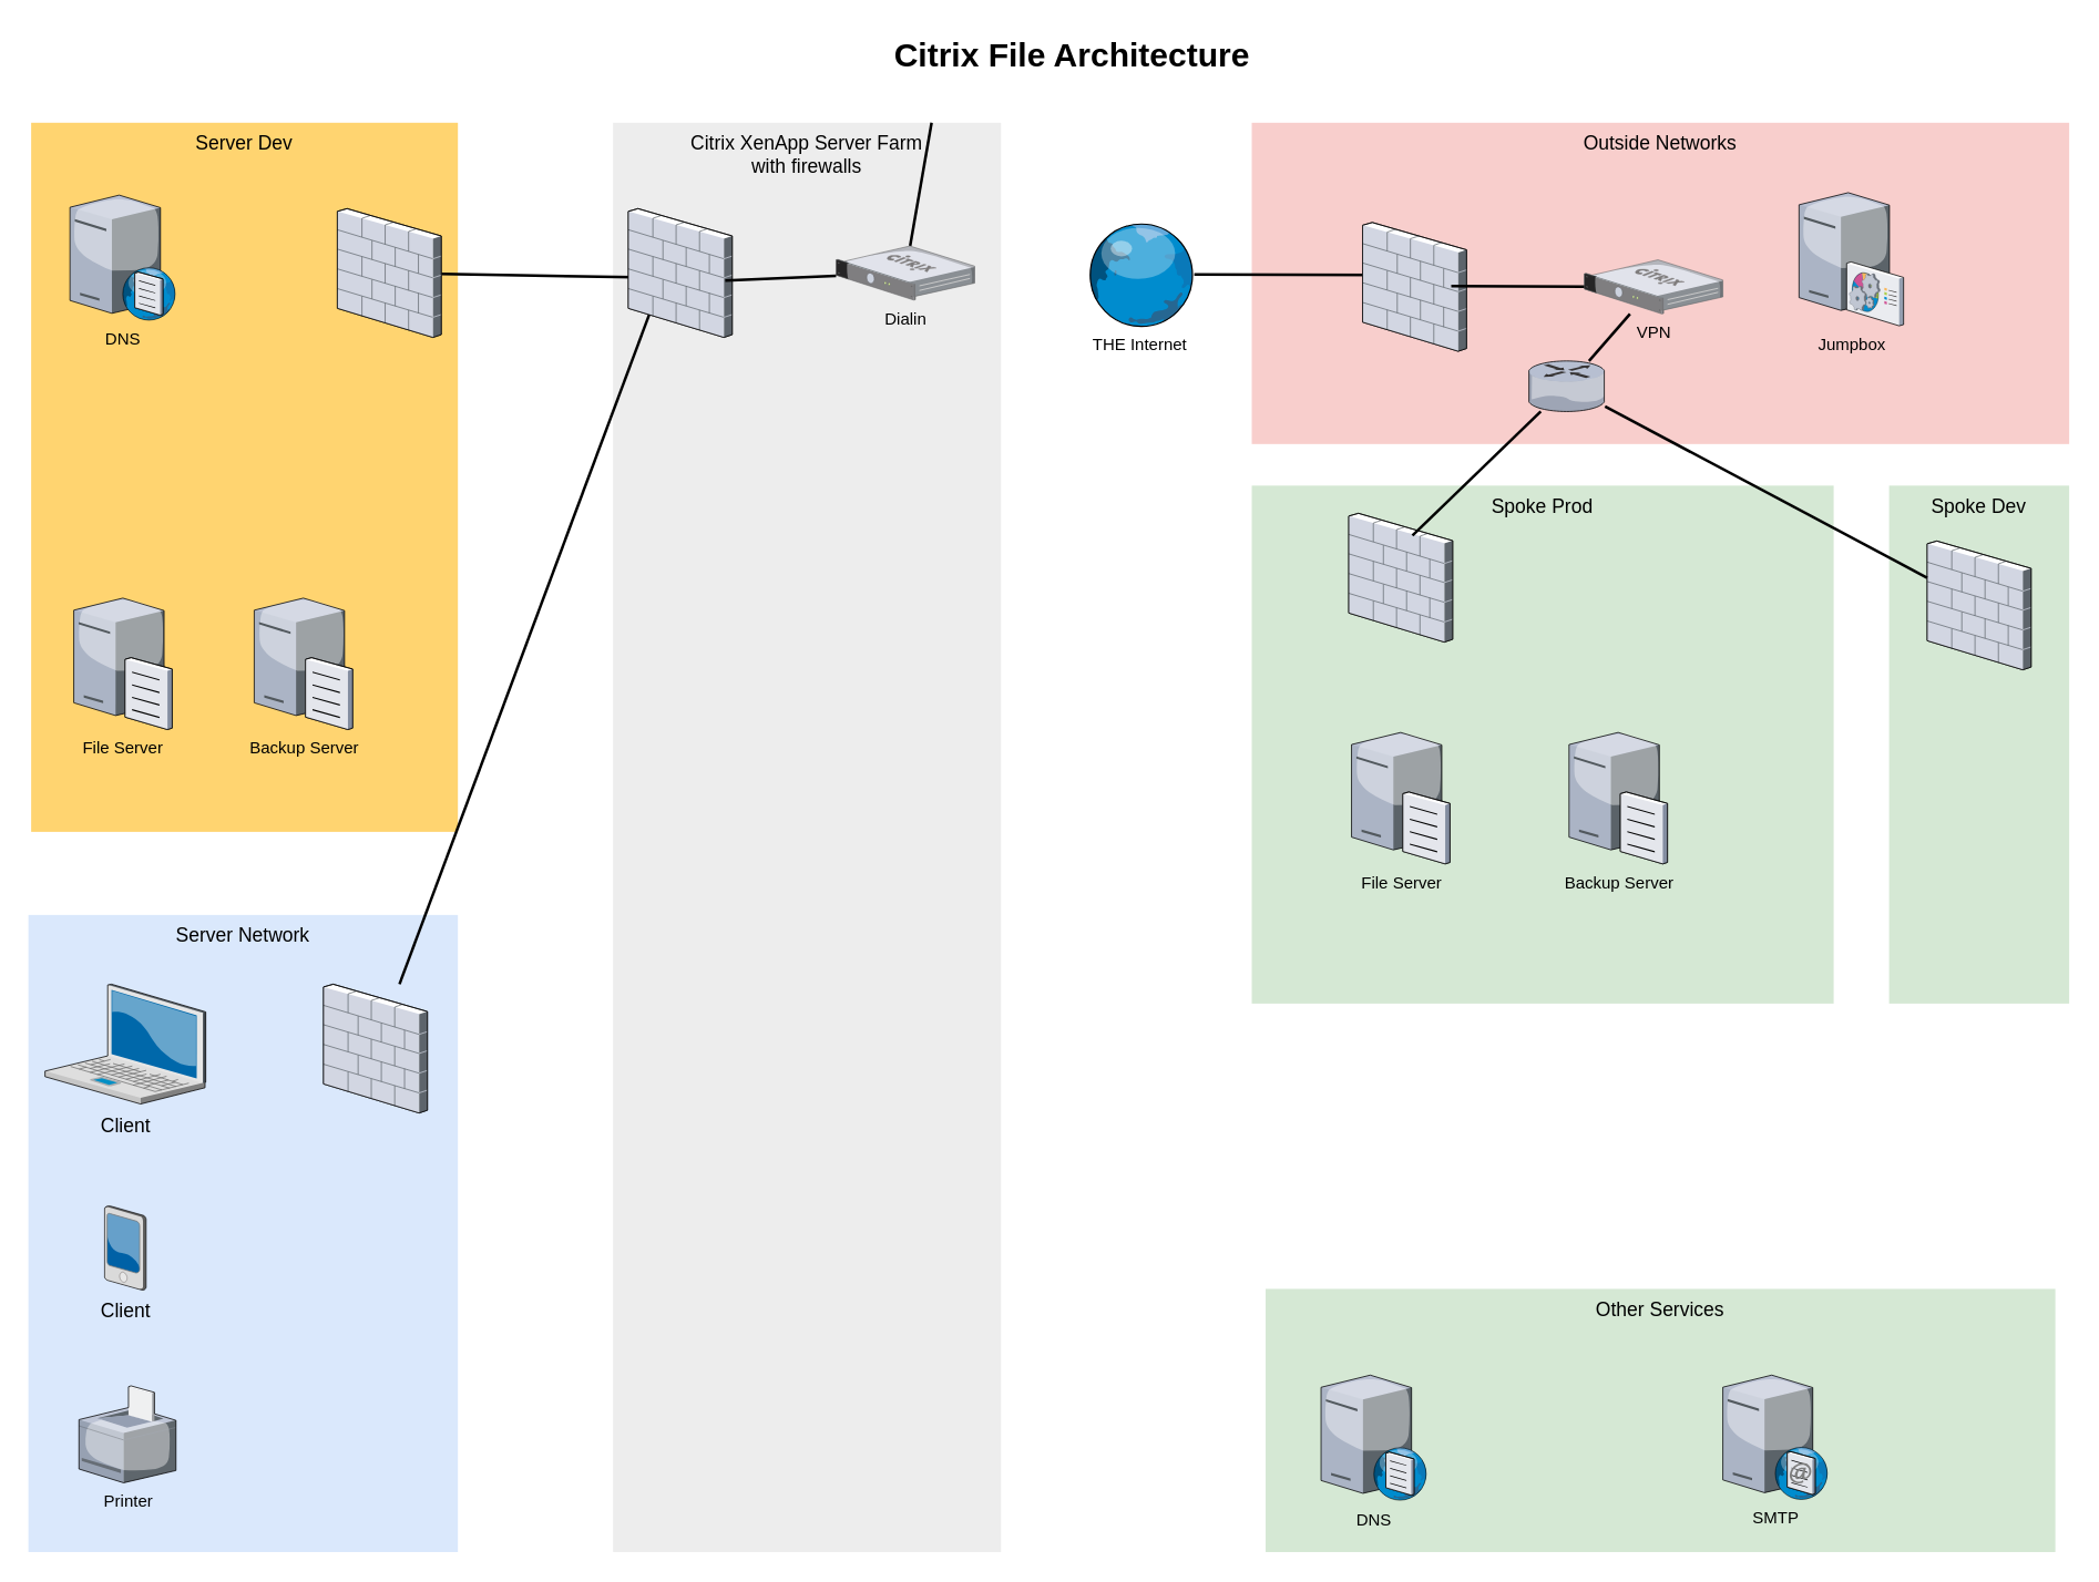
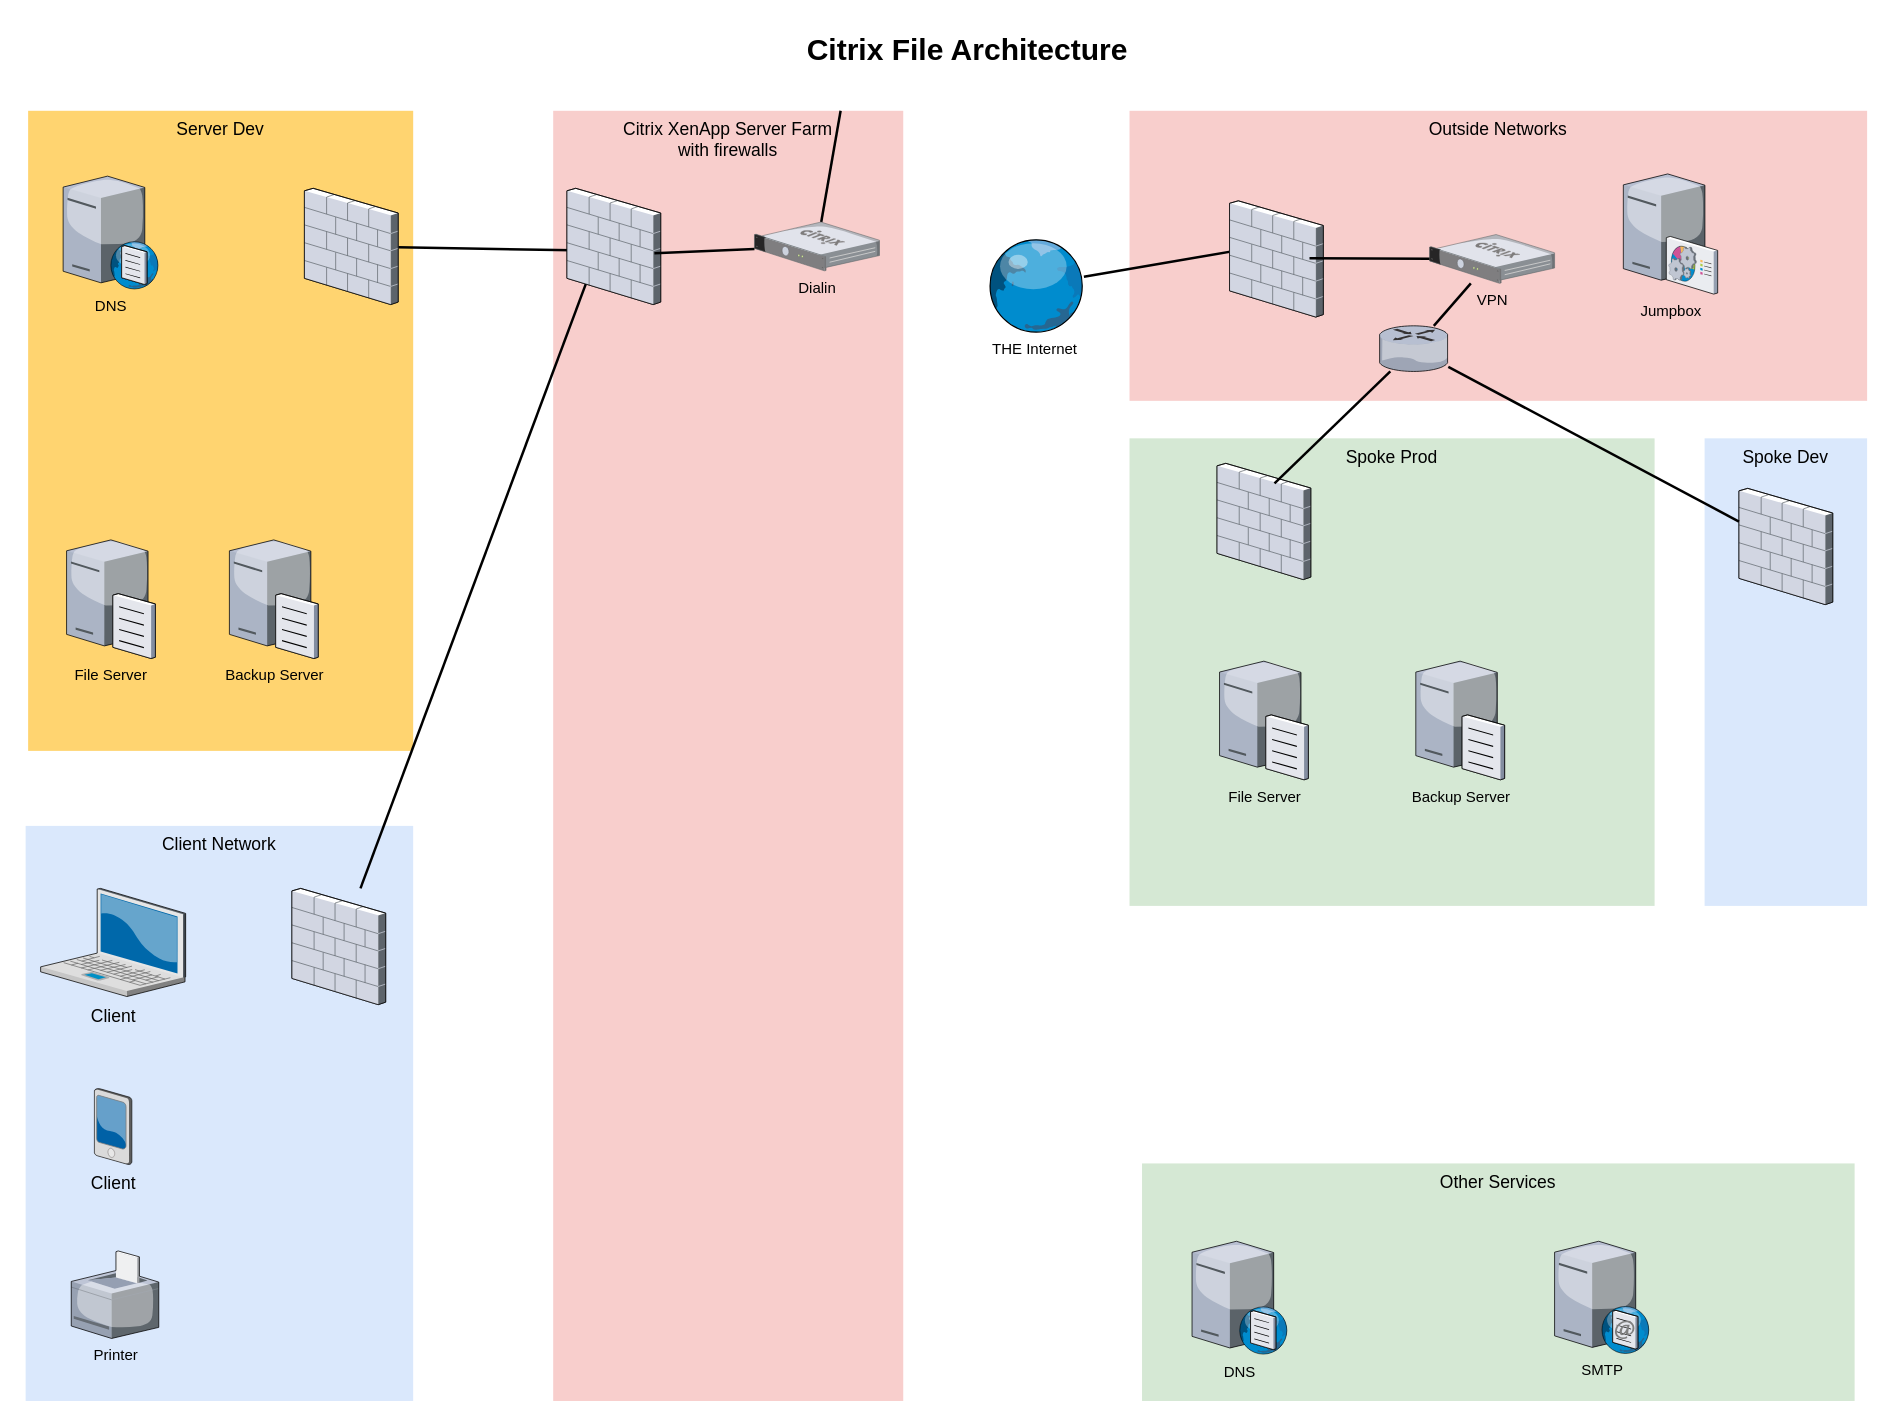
  <mxCell id="0" style=";html=1;" />
  <mxCell id="1" style=";html=1;" parent="0" />
  <mxCell id="2" value="Other Services" style="whiteSpace=wrap;html=1;fillColor=#d5e8d4;fontSize=14;strokeColor=none;verticalAlign=top;" vertex="1" parent="1"><mxGeometry x="913" y="930" width="570" height="190" as="geometry" /></mxCell>
  <mxCell id="3" value="Outside Networks" style="whiteSpace=wrap;html=1;fillColor=#f8cecc;fontSize=14;strokeColor=none;verticalAlign=top;" parent="1" vertex="1"><mxGeometry x="903" y="88" width="590" height="232" as="geometry" /></mxCell>
  <mxCell id="4" value="Spoke Prod" style="whiteSpace=wrap;html=1;fillColor=#d5e8d4;fontSize=14;strokeColor=none;verticalAlign=top;" parent="1" vertex="1"><mxGeometry x="903" y="350" width="420" height="374" as="geometry" /></mxCell>
- <mxCell id="5" value="Citrix XenApp Server Farm&lt;div&gt;with firewalls&lt;/div&gt;" style="whiteSpace=wrap;html=1;fillColor=#EDEDED;fontSize=14;strokeColor=none;verticalAlign=top;" parent="1" vertex="1"><mxGeometry x="442" y="88" width="280" height="1032" as="geometry" /></mxCell>
- <mxCell id="6" value="Server Network" style="whiteSpace=wrap;html=1;fillColor=#dae8fc;fontSize=14;strokeColor=none;verticalAlign=top;" parent="1" vertex="1"><mxGeometry x="20" y="660" width="310" height="460" as="geometry" /></mxCell>
+ <mxCell id="5" value="Citrix XenApp Server Farm&lt;div&gt;with firewalls&lt;/div&gt;" style="whiteSpace=wrap;html=1;fillColor=#f8cecc;fontSize=14;strokeColor=none;verticalAlign=top;" parent="1" vertex="1"><mxGeometry x="442" y="88" width="280" height="1032" as="geometry" /></mxCell>
+ <mxCell id="6" value="Client Network" style="whiteSpace=wrap;html=1;fillColor=#dae8fc;fontSize=14;strokeColor=none;verticalAlign=top;" parent="1" vertex="1"><mxGeometry x="20" y="660" width="310" height="460" as="geometry" /></mxCell>
  <mxCell id="7" value="Server Dev" style="whiteSpace=wrap;html=1;fillColor=#FFD470;gradientColor=none;fontSize=14;strokeColor=none;verticalAlign=top;" parent="1" vertex="1"><mxGeometry x="22" y="88" width="308" height="512" as="geometry" /></mxCell>
  <mxCell id="8" value="Client" style="verticalLabelPosition=bottom;aspect=fixed;html=1;verticalAlign=top;strokeColor=none;shape=mxgraph.citrix.laptop_2;fillColor=#66B2FF;gradientColor=#0066CC;fontSize=14;" parent="1" vertex="1"><mxGeometry x="32" y="710" width="116" height="86.5" as="geometry" /></mxCell>
  <mxCell id="9" style="edgeStyle=none;rounded=0;html=1;startSize=10;endSize=10;jettySize=auto;orthogonalLoop=1;fontSize=14;endArrow=none;endFill=0;strokeWidth=2;entryX=0.293;entryY=0.624;entryDx=0;entryDy=0;entryPerimeter=0;" parent="1" source="24" target="15" edge="1"><mxGeometry relative="1" as="geometry"><mxPoint x="298" y="358.243" as="sourcePoint" /></mxGeometry></mxCell>
  <mxCell id="10" value="Client" style="verticalLabelPosition=bottom;aspect=fixed;html=1;verticalAlign=top;strokeColor=none;shape=mxgraph.citrix.pda;fillColor=#66B2FF;gradientColor=#0066CC;fontSize=14;" parent="1" vertex="1"><mxGeometry x="75" y="870" width="30" height="61" as="geometry" /></mxCell>
  <mxCell id="11" style="edgeStyle=none;rounded=0;html=1;startSize=10;endSize=10;jettySize=auto;orthogonalLoop=1;fontSize=14;endArrow=none;endFill=0;strokeWidth=2;exitX=0.4;exitY=0.538;exitDx=0;exitDy=0;exitPerimeter=0;" parent="1" source="15" target="13" edge="1"><mxGeometry relative="1" as="geometry"><mxPoint x="556" y="191.126" as="sourcePoint" /></mxGeometry></mxCell>
  <mxCell id="12" value="" style="verticalLabelPosition=bottom;aspect=fixed;html=1;verticalAlign=top;strokeColor=none;shape=mxgraph.citrix.router;fillColor=#66B2FF;gradientColor=#0066CC;fontSize=14;" parent="1" vertex="1"><mxGeometry x="1103" y="260" width="55" height="36.5" as="geometry" /></mxCell>
  <mxCell id="13" value="" style="verticalLabelPosition=bottom;aspect=fixed;html=1;verticalAlign=top;strokeColor=none;shape=mxgraph.citrix.firewall;fillColor=#66B2FF;gradientColor=#0066CC;fontSize=14;" parent="1" vertex="1"><mxGeometry x="243" y="150" width="75" height="93" as="geometry" /></mxCell>
  <mxCell id="14" style="edgeStyle=none;rounded=0;html=1;startSize=10;endSize=10;jettySize=auto;orthogonalLoop=1;fontSize=14;endArrow=none;endFill=0;strokeWidth=2;" parent="1" source="22" target="5" edge="1"><mxGeometry relative="1" as="geometry" /></mxCell>
  <mxCell id="15" value="" style="verticalLabelPosition=bottom;aspect=fixed;html=1;verticalAlign=top;strokeColor=none;shape=mxgraph.citrix.firewall;fillColor=#66B2FF;gradientColor=#0066CC;fontSize=14;" parent="1" vertex="1"><mxGeometry x="453" y="150" width="75" height="93" as="geometry" /></mxCell>
  <mxCell id="16" style="edgeStyle=none;rounded=0;html=1;startSize=10;endSize=10;jettySize=auto;orthogonalLoop=1;fontSize=14;endArrow=none;endFill=0;strokeWidth=2;exitX=0.213;exitY=0.409;exitDx=0;exitDy=0;exitPerimeter=0;" parent="1" source="26" target="27" edge="1"><mxGeometry relative="1" as="geometry" /></mxCell>
  <mxCell id="17" value="Citrix File Architecture" style="text;strokeColor=none;fillColor=none;html=1;fontSize=24;fontStyle=1;verticalAlign=middle;align=center;" parent="1" vertex="1"><mxGeometry x="342" y="20" width="861" height="40" as="geometry" /></mxCell>
  <mxCell id="18" value="DNS" style="verticalLabelPosition=bottom;sketch=0;aspect=fixed;html=1;verticalAlign=top;strokeColor=none;align=center;outlineConnect=0;shape=mxgraph.citrix.dns_server;" vertex="1" parent="1"><mxGeometry x="50" y="138" width="76.5" height="92.5" as="geometry" /></mxCell>
  <mxCell id="19" value="&lt;div&gt;File Server&lt;/div&gt;" style="verticalLabelPosition=bottom;sketch=0;aspect=fixed;html=1;verticalAlign=top;strokeColor=none;align=center;outlineConnect=0;shape=mxgraph.citrix.file_server;" vertex="1" parent="1"><mxGeometry x="52.75" y="429" width="71" height="97" as="geometry" /></mxCell>
  <mxCell id="20" value="Printer" style="verticalLabelPosition=bottom;sketch=0;aspect=fixed;html=1;verticalAlign=top;strokeColor=none;align=center;outlineConnect=0;shape=mxgraph.citrix.printer;" vertex="1" parent="1"><mxGeometry x="56.5" y="1000" width="70" height="70" as="geometry" /></mxCell>
  <mxCell id="21" value="SMTP" style="verticalLabelPosition=bottom;sketch=0;aspect=fixed;html=1;verticalAlign=top;strokeColor=none;align=center;outlineConnect=0;shape=mxgraph.citrix.smtp_server;" vertex="1" parent="1"><mxGeometry x="1243" y="990" width="76" height="92" as="geometry" /></mxCell>
  <mxCell id="22" value="Dialin" style="verticalLabelPosition=bottom;sketch=0;aspect=fixed;html=1;verticalAlign=top;strokeColor=none;align=center;outlineConnect=0;shape=mxgraph.citrix.netscaler_gateway;" vertex="1" parent="1"><mxGeometry x="603" y="177" width="100" height="39" as="geometry" /></mxCell>
  <mxCell id="23" style="edgeStyle=none;rounded=0;html=1;startSize=10;endSize=10;jettySize=auto;orthogonalLoop=1;fontSize=14;endArrow=none;endFill=0;strokeWidth=2;entryX=0.933;entryY=0.559;entryDx=0;entryDy=0;entryPerimeter=0;" edge="1" parent="1" source="22" target="15"><mxGeometry relative="1" as="geometry"><mxPoint x="413" y="270" as="sourcePoint" /><mxPoint x="328" y="207.124" as="targetPoint" /></mxGeometry></mxCell>
  <mxCell id="24" value="" style="verticalLabelPosition=bottom;aspect=fixed;html=1;verticalAlign=top;strokeColor=none;shape=mxgraph.citrix.firewall;fillColor=#66B2FF;gradientColor=#0066CC;fontSize=14;" vertex="1" parent="1"><mxGeometry x="233" y="710" width="75" height="93" as="geometry" /></mxCell>
  <mxCell id="25" value="DNS" style="verticalLabelPosition=bottom;sketch=0;aspect=fixed;html=1;verticalAlign=top;strokeColor=none;align=center;outlineConnect=0;shape=mxgraph.citrix.dns_server;" vertex="1" parent="1"><mxGeometry x="953" y="990" width="76.5" height="92.5" as="geometry" /></mxCell>
  <mxCell id="26" value="" style="verticalLabelPosition=bottom;aspect=fixed;html=1;verticalAlign=top;strokeColor=none;shape=mxgraph.citrix.firewall;fillColor=#66B2FF;gradientColor=#0066CC;fontSize=14;" vertex="1" parent="1"><mxGeometry x="983" y="160" width="75" height="93" as="geometry" /></mxCell>
- <mxCell id="27" value="THE Internet" style="verticalLabelPosition=bottom;sketch=0;aspect=fixed;html=1;verticalAlign=top;strokeColor=none;align=center;outlineConnect=0;shape=mxgraph.citrix.globe;" vertex="1" parent="1"><mxGeometry x="783" y="160" width="78.5" height="75" as="geometry" /></mxCell>
+ <mxCell id="27" value="THE Internet" style="verticalLabelPosition=bottom;sketch=0;aspect=fixed;html=1;verticalAlign=top;strokeColor=none;align=center;outlineConnect=0;shape=mxgraph.citrix.globe;" vertex="1" parent="1"><mxGeometry x="788" y="190" width="78.5" height="75" as="geometry" /></mxCell>
  <mxCell id="28" value="VPN" style="verticalLabelPosition=bottom;sketch=0;aspect=fixed;html=1;verticalAlign=top;strokeColor=none;align=center;outlineConnect=0;shape=mxgraph.citrix.netscaler_gateway;" vertex="1" parent="1"><mxGeometry x="1143" y="187" width="100" height="39" as="geometry" /></mxCell>
  <mxCell id="29" style="edgeStyle=none;rounded=0;html=1;startSize=10;endSize=10;jettySize=auto;orthogonalLoop=1;fontSize=14;endArrow=none;endFill=0;strokeWidth=2;exitX=0.853;exitY=0.495;exitDx=0;exitDy=0;exitPerimeter=0;" edge="1" parent="1" source="26" target="28"><mxGeometry relative="1" as="geometry"><mxPoint x="1023" y="207" as="sourcePoint" /><mxPoint x="793" y="207.268" as="targetPoint" /></mxGeometry></mxCell>
  <mxCell id="30" style="edgeStyle=none;rounded=0;html=1;startSize=10;endSize=10;jettySize=auto;orthogonalLoop=1;fontSize=14;endArrow=none;endFill=0;strokeWidth=2;" edge="1" parent="1" source="28" target="12"><mxGeometry relative="1" as="geometry"><mxPoint x="1056.975" y="216.035" as="sourcePoint" /><mxPoint x="1133" y="216.316" as="targetPoint" /></mxGeometry></mxCell>
- <mxCell id="31" value="Spoke Dev" style="whiteSpace=wrap;html=1;fillColor=#d5e8d4;fontSize=14;strokeColor=none;verticalAlign=top;" vertex="1" parent="1"><mxGeometry x="1363" y="350" width="130" height="374" as="geometry" /></mxCell>
+ <mxCell id="31" value="Spoke Dev" style="whiteSpace=wrap;html=1;fillColor=#dae8fc;fontSize=14;strokeColor=none;verticalAlign=top;" vertex="1" parent="1"><mxGeometry x="1363" y="350" width="130" height="374" as="geometry" /></mxCell>
  <mxCell id="32" value="" style="verticalLabelPosition=bottom;aspect=fixed;html=1;verticalAlign=top;strokeColor=none;shape=mxgraph.citrix.firewall;fillColor=#66B2FF;gradientColor=#0066CC;fontSize=14;" vertex="1" parent="1"><mxGeometry x="973" y="370" width="75" height="93" as="geometry" /></mxCell>
  <mxCell id="33" value="" style="verticalLabelPosition=bottom;aspect=fixed;html=1;verticalAlign=top;strokeColor=none;shape=mxgraph.citrix.firewall;fillColor=#66B2FF;gradientColor=#0066CC;fontSize=14;" vertex="1" parent="1"><mxGeometry x="1390.5" y="390" width="75" height="93" as="geometry" /></mxCell>
  <mxCell id="34" style="edgeStyle=none;rounded=0;html=1;startSize=10;endSize=10;jettySize=auto;orthogonalLoop=1;fontSize=14;endArrow=none;endFill=0;strokeWidth=2;" parent="1" source="12" target="33" edge="1"><mxGeometry relative="1" as="geometry"><mxPoint x="1252" y="795.336" as="targetPoint" /></mxGeometry></mxCell>
  <mxCell id="35" style="edgeStyle=none;rounded=0;html=1;startSize=10;endSize=10;jettySize=auto;orthogonalLoop=1;fontSize=14;endArrow=none;endFill=0;strokeWidth=2;entryX=0.613;entryY=0.172;entryDx=0;entryDy=0;entryPerimeter=0;" parent="1" source="12" target="32" edge="1"><mxGeometry relative="1" as="geometry"><mxPoint x="989.488" y="848" as="targetPoint" /></mxGeometry></mxCell>
  <mxCell id="36" value="&lt;div&gt;File Server&lt;/div&gt;" style="verticalLabelPosition=bottom;sketch=0;aspect=fixed;html=1;verticalAlign=top;strokeColor=none;align=center;outlineConnect=0;shape=mxgraph.citrix.file_server;" vertex="1" parent="1"><mxGeometry x="975" y="526" width="71" height="97" as="geometry" /></mxCell>
  <mxCell id="37" value="Backup Server" style="verticalLabelPosition=bottom;sketch=0;aspect=fixed;html=1;verticalAlign=top;strokeColor=none;align=center;outlineConnect=0;shape=mxgraph.citrix.file_server;" vertex="1" parent="1"><mxGeometry x="1132" y="526" width="71" height="97" as="geometry" /></mxCell>
  <mxCell id="38" value="Backup Server" style="verticalLabelPosition=bottom;sketch=0;aspect=fixed;html=1;verticalAlign=top;strokeColor=none;align=center;outlineConnect=0;shape=mxgraph.citrix.file_server;" vertex="1" parent="1"><mxGeometry x="183" y="429" width="71" height="97" as="geometry" /></mxCell>
  <mxCell id="39" value="Jumpbox" style="verticalLabelPosition=bottom;sketch=0;aspect=fixed;html=1;verticalAlign=top;strokeColor=none;align=center;outlineConnect=0;shape=mxgraph.citrix.command_center;" vertex="1" parent="1"><mxGeometry x="1298" y="138.5" width="75.5" height="96" as="geometry" /></mxCell>
